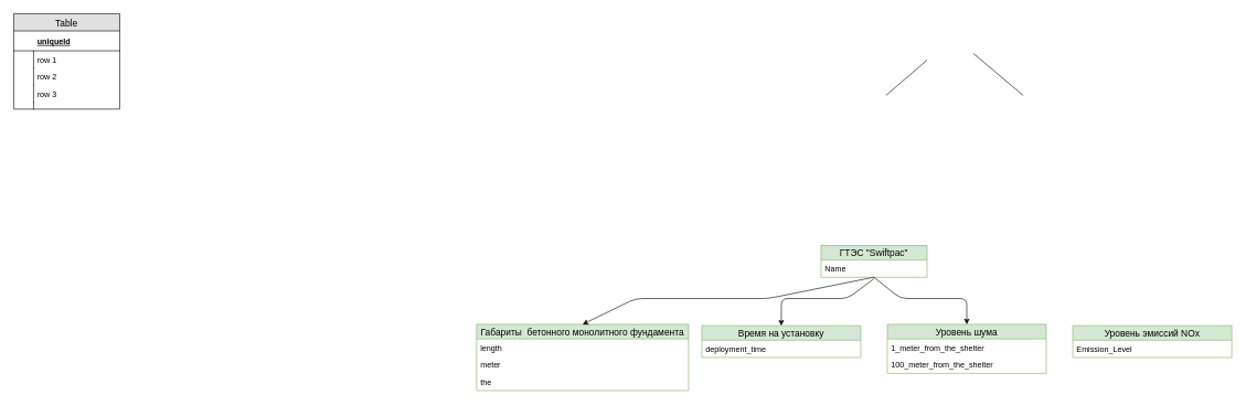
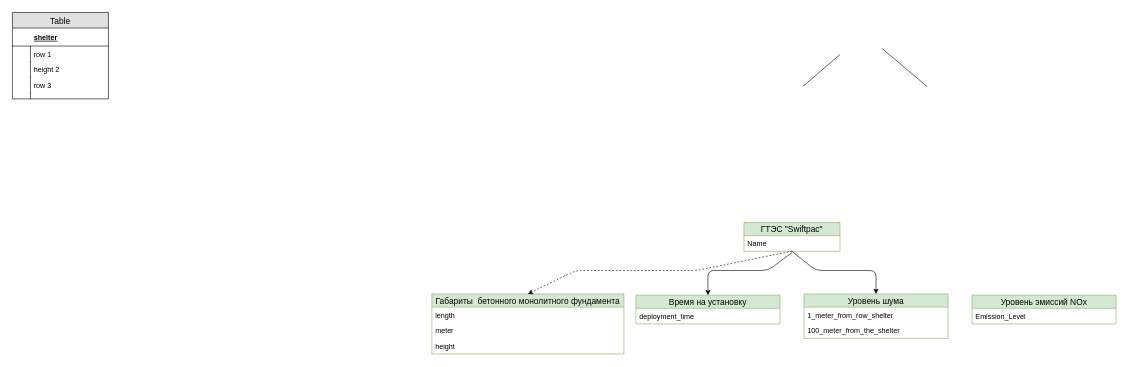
  <mxCell id="0" />
  <mxCell id="1" parent="0" />
  <mxCell id="2" value="" style="endArrow=none;html=1;entryX=0.37;entryY=1.103;entryDx=0;entryDy=0;entryPerimeter=0;exitX=0.391;exitY=-0.011;exitDx=0;exitDy=0;exitPerimeter=0;" parent="1" edge="1"><mxGeometry width="50" height="50" relative="1" as="geometry"><mxPoint x="1337" y="143.353" as="sourcePoint" /><mxPoint x="1399" y="90" as="targetPoint" /></mxGeometry></mxCell>
  <mxCell id="3" value="" style="endArrow=none;html=1;entryX=0.805;entryY=1.038;entryDx=0;entryDy=0;entryPerimeter=0;exitX=0.105;exitY=-0.011;exitDx=0;exitDy=0;exitPerimeter=0;" parent="1" edge="1"><mxGeometry width="50" height="50" relative="1" as="geometry"><mxPoint x="1544.059" y="143.353" as="sourcePoint" /><mxPoint x="1469" y="80" as="targetPoint" /></mxGeometry></mxCell>
  <mxCell id="4" value="Table" style="swimlane;fontStyle=0;childLayout=stackLayout;horizontal=1;startSize=26;fillColor=#e0e0e0;horizontalStack=0;resizeParent=1;resizeParentMax=0;resizeLast=0;collapsible=1;marginBottom=0;swimlaneFillColor=#ffffff;align=center;fontSize=14;" vertex="1" parent="1"><mxGeometry x="20.2" y="20" width="160" height="144" as="geometry" /></mxCell>
- <mxCell id="5" value="uniqueId" style="shape=partialRectangle;top=0;left=0;right=0;bottom=1;align=left;verticalAlign=middle;fillColor=none;spacingLeft=34;spacingRight=4;overflow=hidden;rotatable=0;points=[[0,0.5],[1,0.5]];portConstraint=eastwest;dropTarget=0;fontStyle=5;fontSize=12;" vertex="1" parent="4"><mxGeometry y="26" width="160" height="30" as="geometry" /></mxCell>
+ <mxCell id="5" value="shelter" style="shape=partialRectangle;top=0;left=0;right=0;bottom=1;align=left;verticalAlign=middle;fillColor=none;spacingLeft=34;spacingRight=4;overflow=hidden;rotatable=0;points=[[0,0.5],[1,0.5]];portConstraint=eastwest;dropTarget=0;fontStyle=5;fontSize=12;" vertex="1" parent="4"><mxGeometry y="26" width="160" height="30" as="geometry" /></mxCell>
  <mxCell id="6" value="row 1" style="shape=partialRectangle;top=0;left=0;right=0;bottom=0;align=left;verticalAlign=top;fillColor=none;spacingLeft=34;spacingRight=4;overflow=hidden;rotatable=0;points=[[0,0.5],[1,0.5]];portConstraint=eastwest;dropTarget=0;fontSize=12;" vertex="1" parent="4"><mxGeometry y="56" width="160" height="26" as="geometry" /></mxCell>
  <mxCell id="7" value="" style="shape=partialRectangle;top=0;left=0;bottom=0;fillColor=none;align=left;verticalAlign=top;spacingLeft=4;spacingRight=4;overflow=hidden;rotatable=0;points=[];portConstraint=eastwest;part=1;fontSize=12;" vertex="1" connectable="0" parent="6"><mxGeometry width="30" height="26" as="geometry" /></mxCell>
- <mxCell id="8" value="row 2" style="shape=partialRectangle;top=0;left=0;right=0;bottom=0;align=left;verticalAlign=top;fillColor=none;spacingLeft=34;spacingRight=4;overflow=hidden;rotatable=0;points=[[0,0.5],[1,0.5]];portConstraint=eastwest;dropTarget=0;fontSize=12;" vertex="1" parent="4"><mxGeometry y="82" width="160" height="26" as="geometry" /></mxCell>
+ <mxCell id="8" value="height 2" style="shape=partialRectangle;top=0;left=0;right=0;bottom=0;align=left;verticalAlign=top;fillColor=none;spacingLeft=34;spacingRight=4;overflow=hidden;rotatable=0;points=[[0,0.5],[1,0.5]];portConstraint=eastwest;dropTarget=0;fontSize=12;" vertex="1" parent="4"><mxGeometry y="82" width="160" height="26" as="geometry" /></mxCell>
  <mxCell id="9" value="" style="shape=partialRectangle;top=0;left=0;bottom=0;fillColor=none;align=left;verticalAlign=top;spacingLeft=4;spacingRight=4;overflow=hidden;rotatable=0;points=[];portConstraint=eastwest;part=1;fontSize=12;" vertex="1" connectable="0" parent="8"><mxGeometry width="30" height="26" as="geometry" /></mxCell>
  <mxCell id="10" value="row 3" style="shape=partialRectangle;top=0;left=0;right=0;bottom=0;align=left;verticalAlign=top;fillColor=none;spacingLeft=34;spacingRight=4;overflow=hidden;rotatable=0;points=[[0,0.5],[1,0.5]];portConstraint=eastwest;dropTarget=0;fontSize=12;" vertex="1" parent="4"><mxGeometry y="108" width="160" height="26" as="geometry" /></mxCell>
  <mxCell id="11" value="" style="shape=partialRectangle;top=0;left=0;bottom=0;fillColor=none;align=left;verticalAlign=top;spacingLeft=4;spacingRight=4;overflow=hidden;rotatable=0;points=[];portConstraint=eastwest;part=1;fontSize=12;" vertex="1" connectable="0" parent="10"><mxGeometry width="30" height="26" as="geometry" /></mxCell>
  <mxCell id="12" value="" style="shape=partialRectangle;top=0;left=0;right=0;bottom=0;align=left;verticalAlign=top;fillColor=none;spacingLeft=34;spacingRight=4;overflow=hidden;rotatable=0;points=[[0,0.5],[1,0.5]];portConstraint=eastwest;dropTarget=0;fontSize=12;" vertex="1" parent="4"><mxGeometry y="134" width="160" height="10" as="geometry" /></mxCell>
  <mxCell id="13" value="" style="shape=partialRectangle;top=0;left=0;bottom=0;fillColor=none;align=left;verticalAlign=top;spacingLeft=4;spacingRight=4;overflow=hidden;rotatable=0;points=[];portConstraint=eastwest;part=1;fontSize=12;" vertex="1" connectable="0" parent="12"><mxGeometry width="30" height="10" as="geometry" /></mxCell>
  <mxCell id="14" value="ГТЭС &quot;Swiftpac&quot;" style="swimlane;fontStyle=0;childLayout=stackLayout;horizontal=1;startSize=22;fillColor=#d5e8d4;horizontalStack=0;resizeParent=1;resizeParentMax=0;resizeLast=0;collapsible=1;marginBottom=0;swimlaneFillColor=#ffffff;align=center;fontSize=14;strokeColor=#82b366;" vertex="1" parent="1"><mxGeometry x="1239" y="370" width="160" height="48" as="geometry" /></mxCell>
  <mxCell id="15" value="Name" style="text;strokeColor=none;fillColor=none;spacingLeft=4;spacingRight=4;overflow=hidden;rotatable=0;points=[[0,0.5],[1,0.5]];portConstraint=eastwest;fontSize=12;" vertex="1" parent="14"><mxGeometry y="22" width="160" height="26" as="geometry" /></mxCell>
  <mxCell id="16" value="Габариты  бетонного монолитного фундамента" style="swimlane;fontStyle=0;childLayout=stackLayout;horizontal=1;startSize=22;fillColor=#d5e8d4;horizontalStack=0;resizeParent=1;resizeParentMax=0;resizeLast=0;collapsible=1;marginBottom=0;swimlaneFillColor=#ffffff;align=center;fontSize=14;strokeColor=#82b366;" vertex="1" parent="1"><mxGeometry x="719" y="489" width="320" height="100" as="geometry" /></mxCell>
  <mxCell id="17" value="length" style="text;strokeColor=none;fillColor=none;spacingLeft=4;spacingRight=4;overflow=hidden;rotatable=0;points=[[0,0.5],[1,0.5]];portConstraint=eastwest;fontSize=12;" vertex="1" parent="16"><mxGeometry y="22" width="320" height="26" as="geometry" /></mxCell>
  <mxCell id="18" value="meter&#10;" style="text;strokeColor=none;fillColor=none;spacingLeft=4;spacingRight=4;overflow=hidden;rotatable=0;points=[[0,0.5],[1,0.5]];portConstraint=eastwest;fontSize=12;" vertex="1" parent="16"><mxGeometry y="48" width="320" height="26" as="geometry" /></mxCell>
- <mxCell id="19" value="the" style="text;strokeColor=none;fillColor=none;spacingLeft=4;spacingRight=4;overflow=hidden;rotatable=0;points=[[0,0.5],[1,0.5]];portConstraint=eastwest;fontSize=12;" vertex="1" parent="16"><mxGeometry y="74" width="320" height="26" as="geometry" /></mxCell>
+ <mxCell id="19" value="height" style="text;strokeColor=none;fillColor=none;spacingLeft=4;spacingRight=4;overflow=hidden;rotatable=0;points=[[0,0.5],[1,0.5]];portConstraint=eastwest;fontSize=12;" vertex="1" parent="16"><mxGeometry y="74" width="320" height="26" as="geometry" /></mxCell>
  <mxCell id="20" value="Уровень шума" style="swimlane;fontStyle=0;childLayout=stackLayout;horizontal=1;startSize=22;fillColor=#d5e8d4;horizontalStack=0;resizeParent=1;resizeParentMax=0;resizeLast=0;collapsible=1;marginBottom=0;swimlaneFillColor=#ffffff;align=center;fontSize=14;strokeColor=#82b366;" vertex="1" parent="1"><mxGeometry x="1339" y="489" width="240" height="74" as="geometry" /></mxCell>
- <mxCell id="21" value="1_meter_from_the_shelter" style="text;strokeColor=none;fillColor=none;spacingLeft=4;spacingRight=4;overflow=hidden;rotatable=0;points=[[0,0.5],[1,0.5]];portConstraint=eastwest;fontSize=12;" vertex="1" parent="20"><mxGeometry y="22" width="240" height="26" as="geometry" /></mxCell>
+ <mxCell id="21" value="1_meter_from_row_shelter" style="text;strokeColor=none;fillColor=none;spacingLeft=4;spacingRight=4;overflow=hidden;rotatable=0;points=[[0,0.5],[1,0.5]];portConstraint=eastwest;fontSize=12;" vertex="1" parent="20"><mxGeometry y="22" width="240" height="26" as="geometry" /></mxCell>
  <mxCell id="22" value="100_meter_from_the_shelter&#10;" style="text;strokeColor=none;fillColor=none;spacingLeft=4;spacingRight=4;overflow=hidden;rotatable=0;points=[[0,0.5],[1,0.5]];portConstraint=eastwest;fontSize=12;" vertex="1" parent="20"><mxGeometry y="48" width="240" height="26" as="geometry" /></mxCell>
  <mxCell id="23" value="Уровень эмиссий NOx" style="swimlane;fontStyle=0;childLayout=stackLayout;horizontal=1;startSize=22;fillColor=#d5e8d4;horizontalStack=0;resizeParent=1;resizeParentMax=0;resizeLast=0;collapsible=1;marginBottom=0;swimlaneFillColor=#ffffff;align=center;fontSize=14;strokeColor=#82b366;" vertex="1" parent="1"><mxGeometry x="1619" y="491" width="240" height="48" as="geometry" /></mxCell>
  <mxCell id="24" value="Emission_Level" style="text;strokeColor=none;fillColor=none;spacingLeft=4;spacingRight=4;overflow=hidden;rotatable=0;points=[[0,0.5],[1,0.5]];portConstraint=eastwest;fontSize=12;" vertex="1" parent="23"><mxGeometry y="22" width="240" height="26" as="geometry" /></mxCell>
- <mxCell id="25" value="" style="endArrow=classic;html=1;entryX=0.5;entryY=0;entryDx=0;entryDy=0;exitX=0.503;exitY=0.988;exitDx=0;exitDy=0;exitPerimeter=0;" edge="1" parent="1" source="15" target="16"><mxGeometry width="50" height="50" relative="1" as="geometry"><mxPoint x="1319" y="419" as="sourcePoint" /><mxPoint x="759" y="610" as="targetPoint" /><Array as="points"><mxPoint x="1159" y="450" /><mxPoint x="959" y="450" /></Array></mxGeometry></mxCell>
+ <mxCell id="25" value="" style="endArrow=classic;html=1;entryX=0.5;entryY=0;entryDx=0;entryDy=0;exitX=0.503;exitY=0.988;exitDx=0;exitDy=0;exitPerimeter=0;dashed=1;" edge="1" parent="1" source="15" target="16"><mxGeometry width="50" height="50" relative="1" as="geometry"><mxPoint x="1319" y="419" as="sourcePoint" /><mxPoint x="759" y="610" as="targetPoint" /><Array as="points"><mxPoint x="1159" y="450" /><mxPoint x="959" y="450" /></Array></mxGeometry></mxCell>
  <mxCell id="26" value="" style="endArrow=classic;html=1;entryX=0.5;entryY=0;entryDx=0;entryDy=0;" edge="1" parent="1" target="20"><mxGeometry width="50" height="50" relative="1" as="geometry"><mxPoint x="1319" y="418" as="sourcePoint" /><mxPoint x="1359" y="420" as="targetPoint" /><Array as="points"><mxPoint x="1359" y="450" /><mxPoint x="1459" y="450" /></Array></mxGeometry></mxCell>
  <mxCell id="27" value="Время на установку" style="swimlane;fontStyle=0;childLayout=stackLayout;horizontal=1;startSize=22;fillColor=#d5e8d4;horizontalStack=0;resizeParent=1;resizeParentMax=0;resizeLast=0;collapsible=1;marginBottom=0;swimlaneFillColor=#ffffff;align=center;fontSize=14;strokeColor=#82b366;" vertex="1" parent="1"><mxGeometry x="1059" y="491" width="240" height="48" as="geometry" /></mxCell>
  <mxCell id="28" value="deployment_time&#10;" style="text;strokeColor=none;fillColor=none;spacingLeft=4;spacingRight=4;overflow=hidden;rotatable=0;points=[[0,0.5],[1,0.5]];portConstraint=eastwest;fontSize=12;" vertex="1" parent="27"><mxGeometry y="22" width="240" height="26" as="geometry" /></mxCell>
  <mxCell id="29" value="" style="endArrow=classic;html=1;entryX=0.5;entryY=0;entryDx=0;entryDy=0;" edge="1" parent="1" target="27"><mxGeometry width="50" height="50" relative="1" as="geometry"><mxPoint x="1319" y="420" as="sourcePoint" /><mxPoint x="1299" y="440" as="targetPoint" /><Array as="points"><mxPoint x="1279" y="450" /><mxPoint x="1179" y="450" /></Array></mxGeometry></mxCell>
